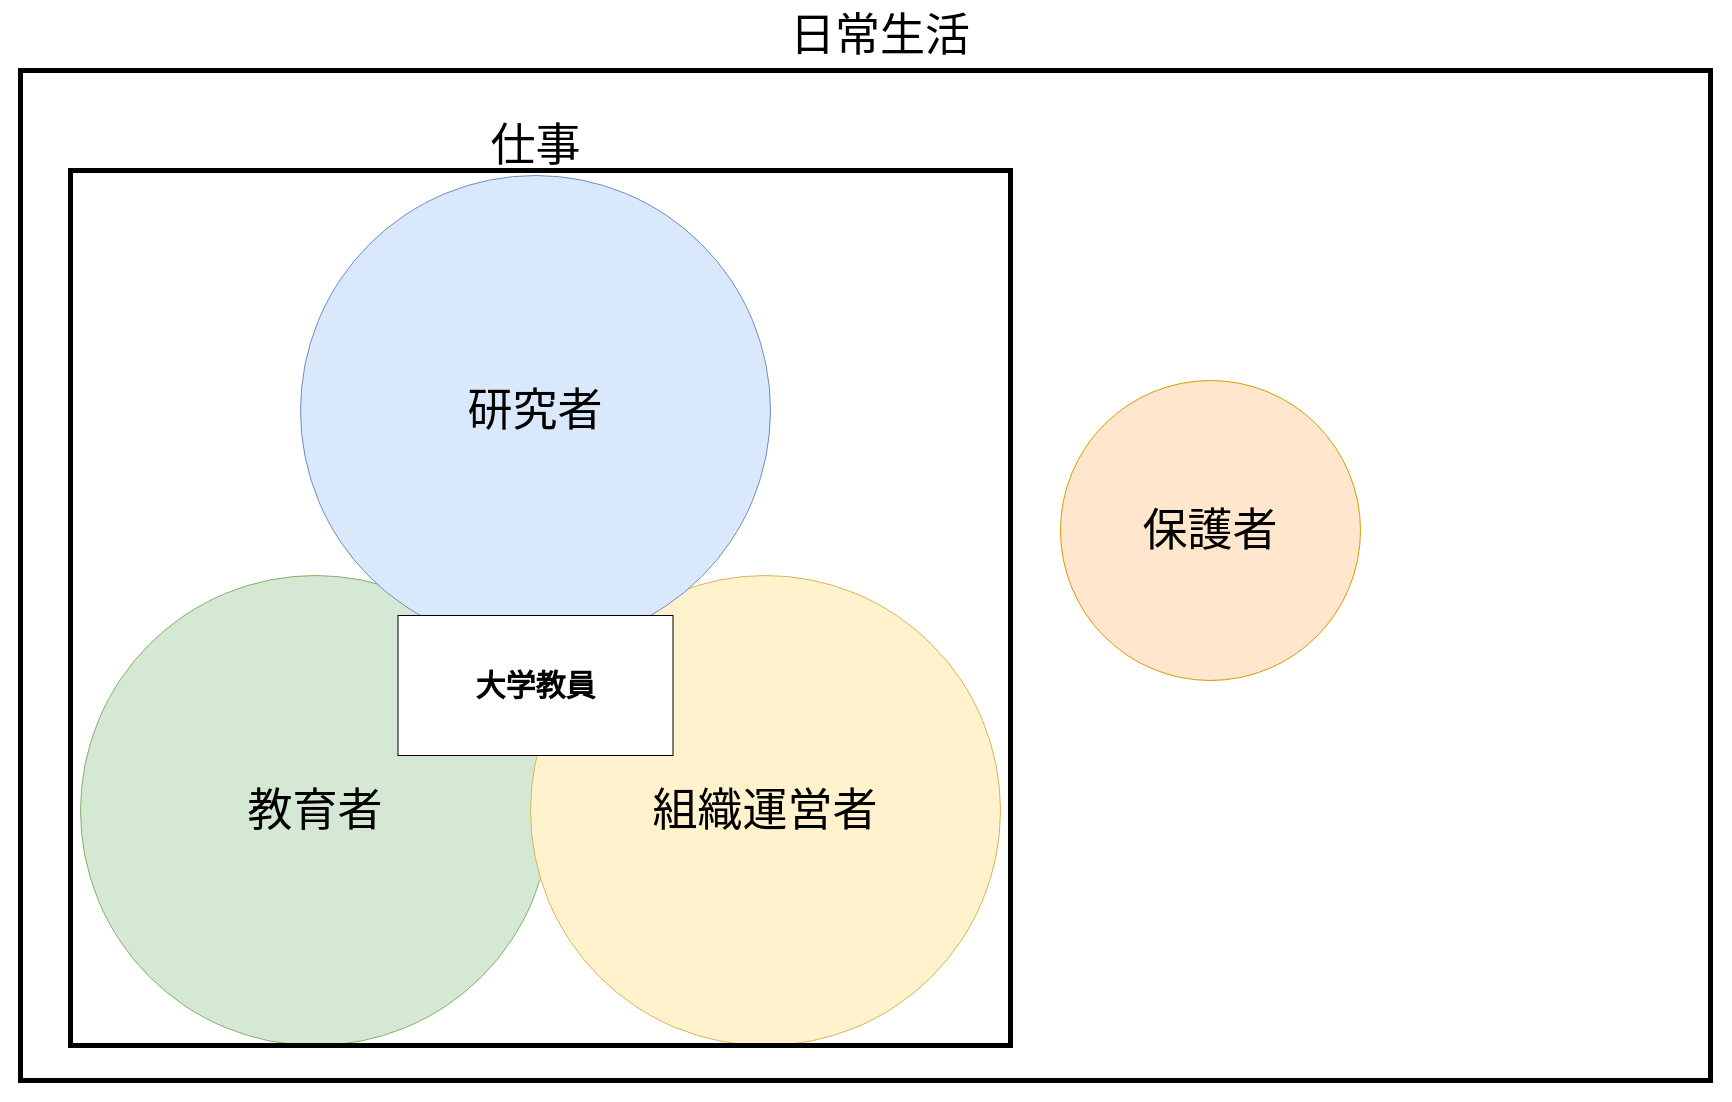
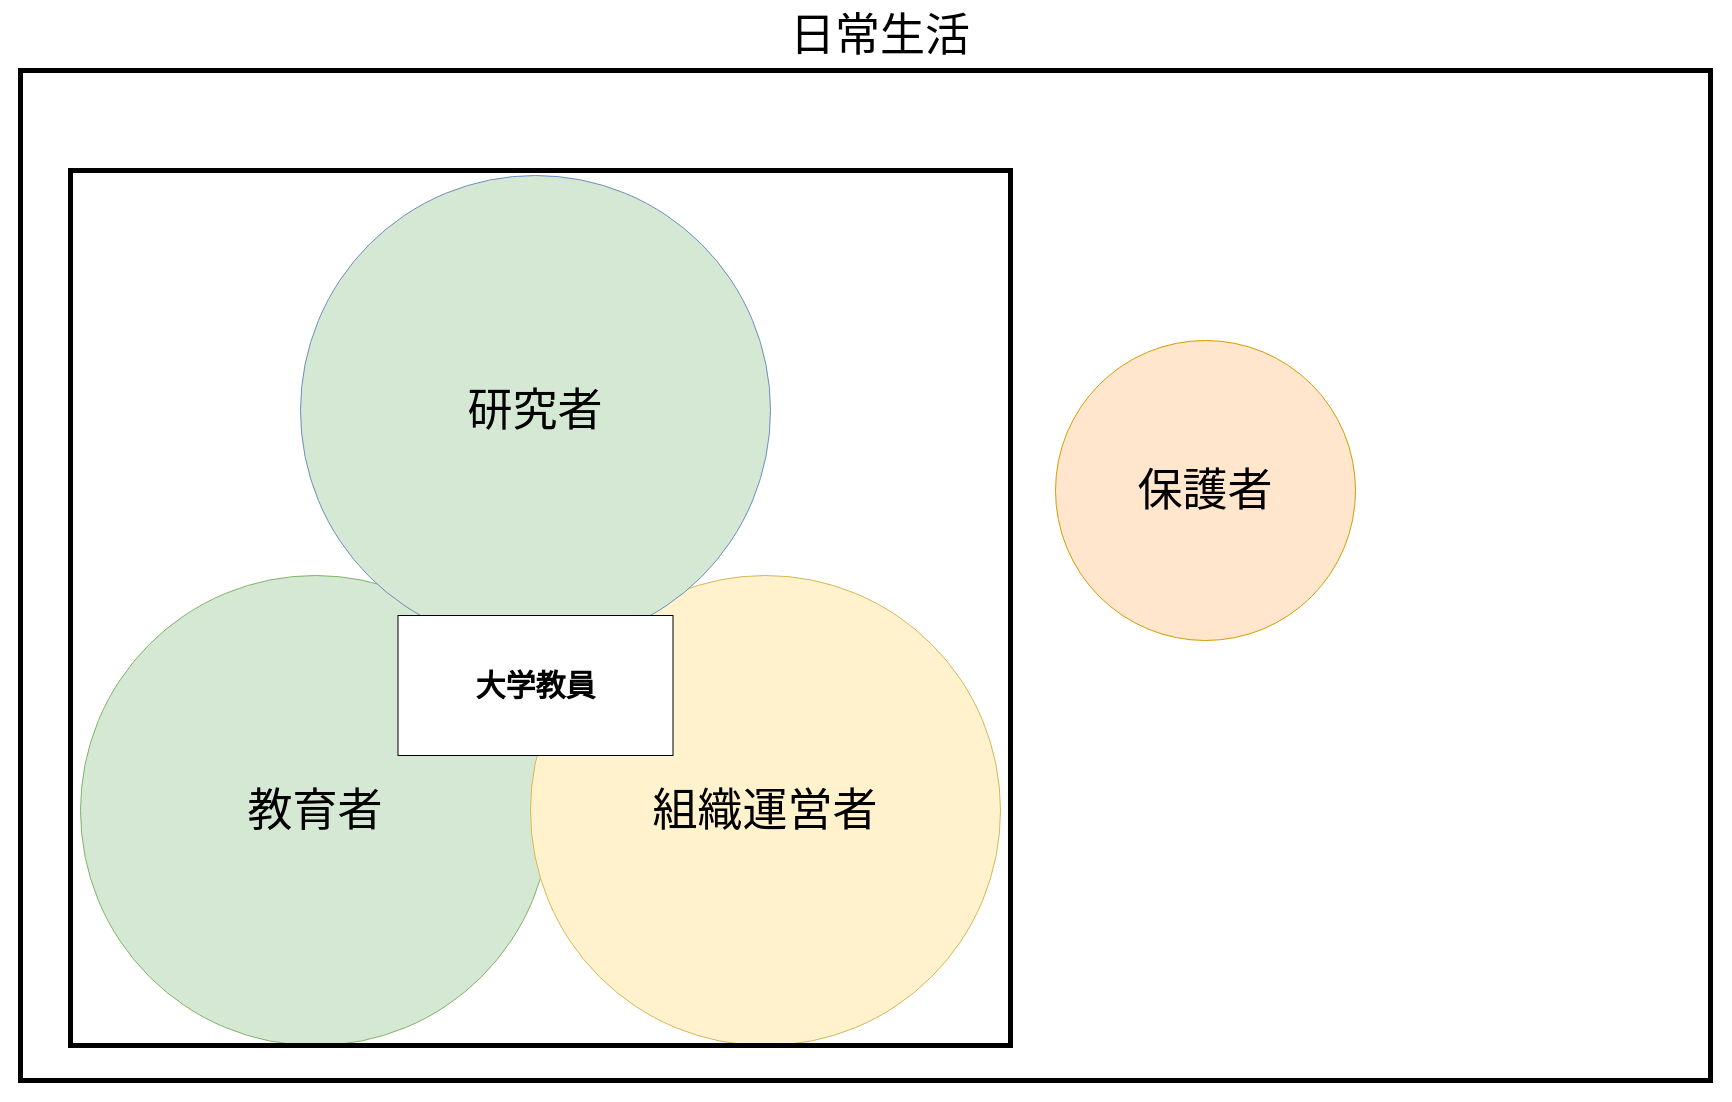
  <mxCell id="0" />
  <mxCell id="1" parent="0" />
  <mxCell id="2" value="&lt;font style=&quot;font-size: 45px;&quot;&gt;教育者&lt;/font&gt;" style="ellipse;whiteSpace=wrap;html=1;aspect=fixed;fillColor=#d5e8d4;strokeColor=#82b366;" vertex="1" parent="1"><mxGeometry x="80" y="575" width="470" height="470" as="geometry" /></mxCell>
  <mxCell id="3" value="&lt;font style=&quot;font-size: 45px;&quot;&gt;組織運営者&lt;/font&gt;" style="ellipse;whiteSpace=wrap;html=1;aspect=fixed;fillColor=#fff2cc;strokeColor=#d6b656;" vertex="1" parent="1"><mxGeometry x="530" y="575" width="470" height="470" as="geometry" /></mxCell>
- <mxCell id="4" value="&lt;font style=&quot;font-size: 45px;&quot;&gt;研究者&lt;/font&gt;" style="ellipse;whiteSpace=wrap;html=1;aspect=fixed;fillColor=#dae8fc;strokeColor=#6c8ebf;" vertex="1" parent="1"><mxGeometry x="300" y="175" width="470" height="470" as="geometry" /></mxCell>
+ <mxCell id="4" value="&lt;font style=&quot;font-size: 45px;&quot;&gt;研究者&lt;/font&gt;" style="ellipse;whiteSpace=wrap;html=1;aspect=fixed;fillColor=#d5e8d4;strokeColor=#6c8ebf;" vertex="1" parent="1"><mxGeometry x="300" y="175" width="470" height="470" as="geometry" /></mxCell>
  <mxCell id="5" value="&lt;font face=&quot;Helvetica&quot; style=&quot;font-size: 30px;&quot;&gt;&lt;b&gt;大学教員&lt;/b&gt;&lt;/font&gt;" style="rounded=0;whiteSpace=wrap;html=1;" vertex="1" parent="1"><mxGeometry x="397.5" y="615" width="275" height="140" as="geometry" /></mxCell>
- <mxCell id="6" value="&lt;span style=&quot;font-size: 45px;&quot;&gt;保護者&lt;/span&gt;" style="ellipse;whiteSpace=wrap;html=1;aspect=fixed;fillColor=#ffe6cc;strokeColor=#d79b00;" vertex="1" parent="1"><mxGeometry x="1060" y="380" width="300" height="300" as="geometry" /></mxCell>
+ <mxCell id="6" value="&lt;span style=&quot;font-size: 45px;&quot;&gt;保護者&lt;/span&gt;" style="ellipse;whiteSpace=wrap;html=1;aspect=fixed;fillColor=#ffe6cc;strokeColor=#d79b00;" vertex="1" parent="1"><mxGeometry x="1055" y="340" width="300" height="300" as="geometry" /></mxCell>
  <mxCell id="7" value="" style="rounded=0;whiteSpace=wrap;html=1;fillColor=none;strokeWidth=5;" vertex="1" parent="1"><mxGeometry x="70" y="170" width="940" height="875" as="geometry" /></mxCell>
- <mxCell id="8" value="&lt;font style=&quot;font-size: 45px;&quot;&gt;仕事&lt;/font&gt;" style="text;html=1;align=center;verticalAlign=middle;whiteSpace=wrap;rounded=0;" vertex="1" parent="1"><mxGeometry x="437.5" y="130" width="195" height="30" as="geometry" /></mxCell>
  <mxCell id="9" value="" style="rounded=0;whiteSpace=wrap;html=1;fillColor=none;strokeWidth=5;" vertex="1" parent="1"><mxGeometry x="20" y="70" width="1690" height="1010" as="geometry" /></mxCell>
  <mxCell id="10" value="&lt;span style=&quot;font-size: 45px;&quot;&gt;日常生活&lt;/span&gt;" style="text;html=1;align=center;verticalAlign=middle;whiteSpace=wrap;rounded=0;" vertex="1" parent="1"><mxGeometry x="770" y="20" width="220" height="30" as="geometry" /></mxCell>
